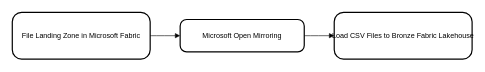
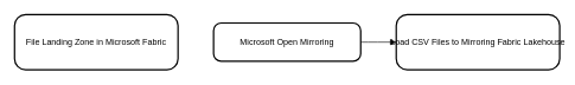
  <mxCell id="0" />
  <mxCell id="1" parent="0" />
  <mxCell id="2" value="File Landing Zone in Microsoft Fabric" style="rounded=1;arcSize=20;strokeWidth=2" vertex="1" parent="1"><mxGeometry x="20" y="20" width="230" height="78" as="geometry" /></mxCell>
  <mxCell id="3" value="Microsoft Open Mirroring" style="rounded=1;arcSize=20;strokeWidth=2" vertex="1" parent="1"><mxGeometry x="300" y="32" width="207" height="54" as="geometry" /></mxCell>
- <mxCell id="4" value="Load CSV Files to Bronze Fabric Lakehouse" style="rounded=1;arcSize=20;strokeWidth=2" vertex="1" parent="1"><mxGeometry x="557" y="20" width="230" height="78" as="geometry" /></mxCell>
- <mxCell id="5" value="" style="curved=1;startArrow=none;endArrow=block;exitX=1;exitY=0.5;entryX=0;entryY=0.5;" edge="1" parent="1" source="2" target="3"><mxGeometry relative="1" as="geometry"><Array as="points" /></mxGeometry></mxCell>
+ <mxCell id="4" value="Load CSV Files to Mirroring Fabric Lakehouse" style="rounded=1;arcSize=20;strokeWidth=2" vertex="1" parent="1"><mxGeometry x="557" y="20" width="230" height="78" as="geometry" /></mxCell>
  <mxCell id="6" value="" style="curved=1;startArrow=none;endArrow=block;exitX=1;exitY=0.5;entryX=0;entryY=0.5;" edge="1" parent="1" source="3" target="4"><mxGeometry relative="1" as="geometry"><Array as="points" /></mxGeometry></mxCell>
